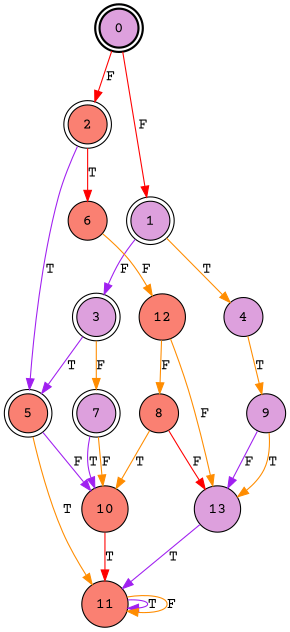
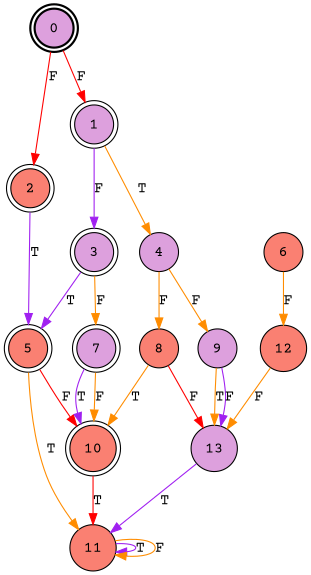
  digraph {
    fontname="Courier Prime"
    nodesep=0.25
    rankdir=TB
    ranksep=0.4
    node [fillcolor=plum fontname="Courier Prime" fontsize=14 shape=doublecircle style="solid,filled"]
    edge [color=darkorange fontname="Courier Prime" fontsize=14]
    n1 [label=0 style="bold,filled"]
    n2 [fillcolor=salmon label=2]
    n3 [label=1]
    n4 [fillcolor=salmon label=6 shape=circle]
    n5 [fillcolor=salmon label=5]
    n6 [label=4 shape=circle]
    n7 [label=3]
    n8 [fillcolor=salmon label=12 shape=circle]
    n9 [fillcolor=salmon label=11 shape=circle]
-   n10 [fillcolor=salmon label=10 shape=circle]
+   n10 [fillcolor=salmon label=10]
    n11 [label=9 shape=circle]
    n12 [fillcolor=salmon label=8 shape=circle]
    n13 [label=7]
    n14 [label=13 shape=circle]
    n1 -> n2 [color=red label=F]
    n1 -> n3 [color=red label=F]
-   n2 -> n4 [color=red label=T]
    n2 -> n5 [color=purple label=T]
    n3 -> n6 [label=T]
    n3 -> n7 [color=purple label=F]
    n4 -> n8 [label=F]
    n5 -> n9 [label=T]
-   n5 -> n10 [color=purple label=F]
-   n6 -> n11 [label=T]
-   n8 -> n12 [label=F]
+   n5 -> n10 [color=red label=F]
+   n6 -> n11 [label=F]
+   n6 -> n12 [label=F]
    n7 -> n5 [color=purple label=T]
    n7 -> n13 [label=F]
    n8 -> n14 [label=F]
    n9 -> n9 [color=purple label=T]
    n9 -> n9 [label=F]
    n10 -> n9 [color=red label=T]
    n11 -> n14 [label=T]
    n11 -> n14 [color=purple label=F]
    n12 -> n10 [label=T]
    n12 -> n14 [color=red label=F]
    n13 -> n10 [color=purple label=T]
    n13 -> n10 [label=F]
    n14 -> n9 [color=purple label=T]
  }
